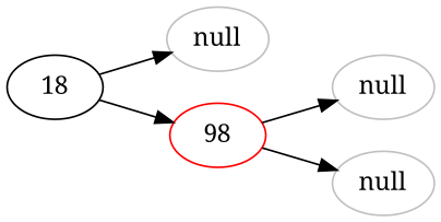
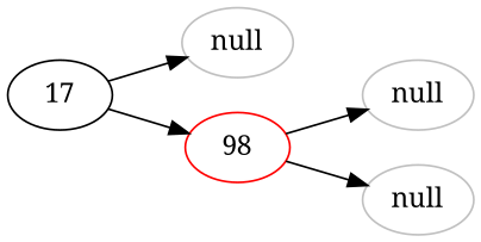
  digraph {
    rankdir=LR
    fontname="Noto Serif"
    node [color=gray fontname="Noto Serif"]
    edge [fontname="Noto Serif"]
-   18 [color=black]
+   18 [color=black label=17]
    n2 [label=null]
    98 [color=red]
    n4 [label=null]
    n5 [label=null]
    18 -> n2
    18 -> 98
    98 -> n4
    98 -> n5
  }
